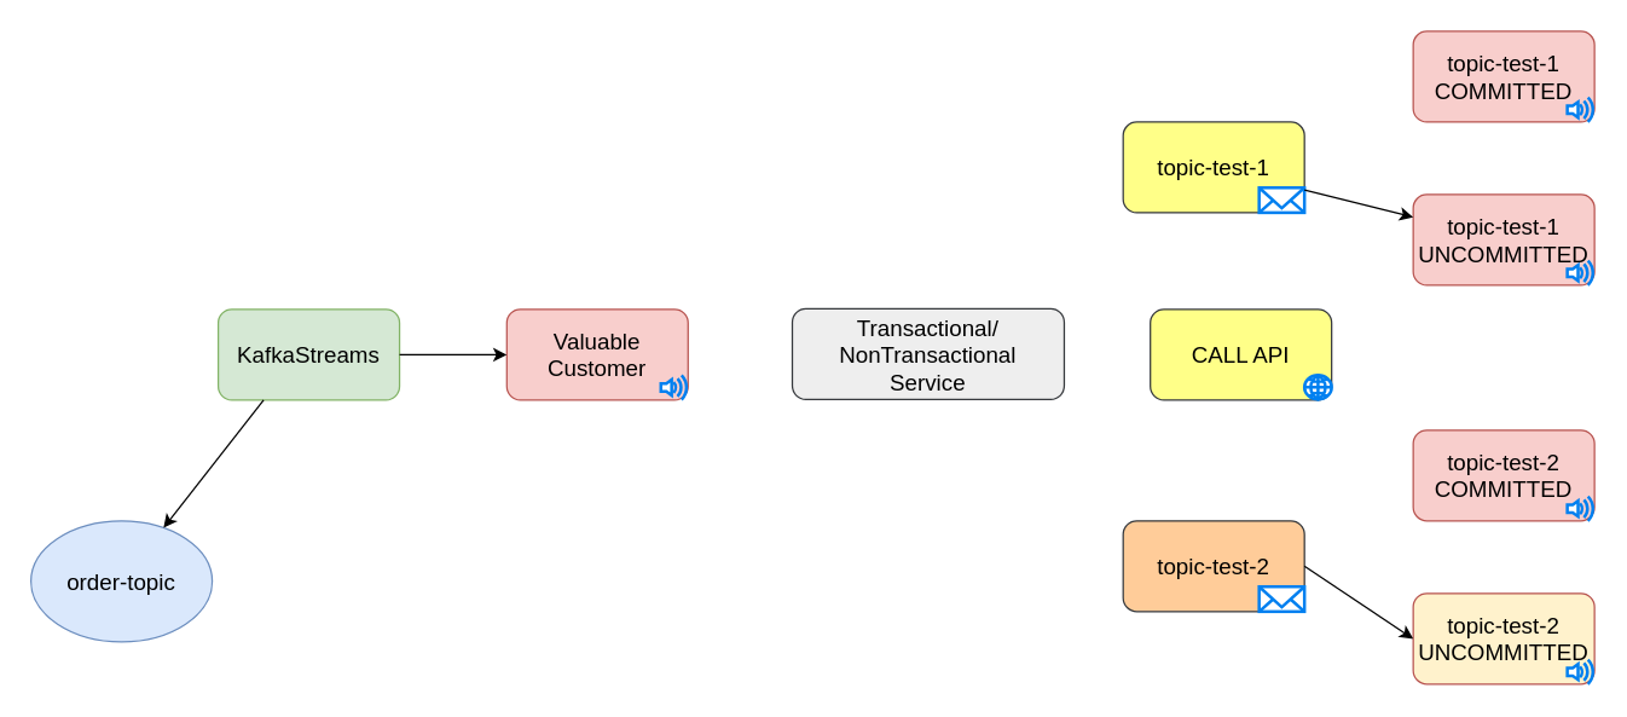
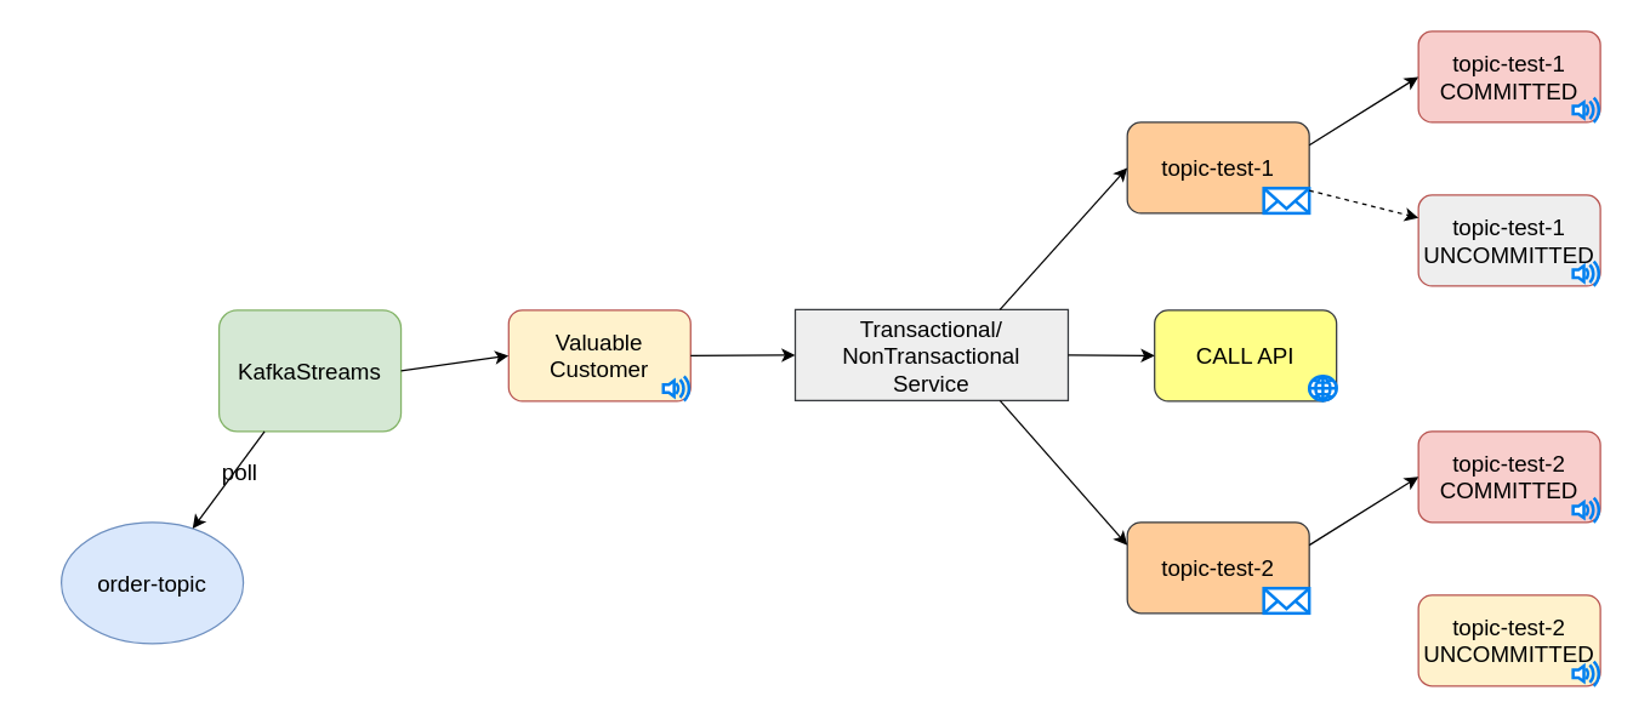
  <mxCell id="0" />
  <mxCell id="1" parent="0" />
- <mxCell id="2" value="KafkaStreams" style="rounded=1;whiteSpace=wrap;html=1;fillColor=#d5e8d4;strokeColor=#82b366;fontSize=15;" vertex="1" parent="1"><mxGeometry x="144" y="204" width="120" height="60" as="geometry" /></mxCell>
- <mxCell id="3" value="order-topic" style="ellipse;whiteSpace=wrap;html=1;fillColor=#dae8fc;strokeColor=#6c8ebf;fontSize=15;" vertex="1" parent="1"><mxGeometry x="20" y="344" width="120" height="80" as="geometry" /></mxCell>
+ <mxCell id="2" value="KafkaStreams" style="rounded=1;whiteSpace=wrap;html=1;fillColor=#d5e8d4;strokeColor=#82b366;fontSize=15;" vertex="1" parent="1"><mxGeometry x="144" y="204" width="120" height="80" as="geometry" /></mxCell>
+ <mxCell id="3" value="order-topic" style="ellipse;whiteSpace=wrap;html=1;fillColor=#dae8fc;strokeColor=#6c8ebf;fontSize=15;" vertex="1" parent="1"><mxGeometry x="40" y="344" width="120" height="80" as="geometry" /></mxCell>
  <mxCell id="4" value="" style="endArrow=classic;html=1;rounded=0;exitX=0.25;exitY=1;exitDx=0;exitDy=0;" edge="1" parent="1" source="2" target="3"><mxGeometry width="50" height="50" relative="1" as="geometry"><mxPoint x="264" y="394" as="sourcePoint" /><mxPoint x="314" y="344" as="targetPoint" /></mxGeometry></mxCell>
- <mxCell id="6" value="Valuable&lt;br&gt;Customer" style="rounded=1;whiteSpace=wrap;html=1;fillColor=#f8cecc;strokeColor=#b85450;fontSize=15;labelBorderColor=none;glass=0;shadow=0;sketch=0;" vertex="1" parent="1"><mxGeometry x="335" y="204" width="120" height="60" as="geometry" /></mxCell>
+ <mxCell id="5" value="poll" style="text;html=1;strokeColor=none;fillColor=none;align=center;verticalAlign=middle;whiteSpace=wrap;rounded=0;fontSize=15;" vertex="1" parent="1"><mxGeometry x="128" y="296" width="60" height="30" as="geometry" /></mxCell>
+ <mxCell id="6" value="Valuable&lt;br&gt;Customer" style="rounded=1;whiteSpace=wrap;html=1;fillColor=#fff2cc;strokeColor=#b85450;fontSize=15;labelBorderColor=none;glass=0;shadow=0;sketch=0;" vertex="1" parent="1"><mxGeometry x="335" y="204" width="120" height="60" as="geometry" /></mxCell>
  <mxCell id="7" value="" style="endArrow=classic;html=1;rounded=0;fontSize=15;entryX=0;entryY=0.5;entryDx=0;entryDy=0;exitX=1;exitY=0.5;exitDx=0;exitDy=0;" edge="1" parent="1" source="2" target="6"><mxGeometry width="50" height="50" relative="1" as="geometry"><mxPoint x="344" y="262" as="sourcePoint" /><mxPoint x="394" y="212" as="targetPoint" /></mxGeometry></mxCell>
  <mxCell id="8" value="" style="html=1;verticalLabelPosition=bottom;align=center;labelBackgroundColor=#ffffff;verticalAlign=top;strokeWidth=2;strokeColor=#0080F0;shadow=0;dashed=0;shape=mxgraph.ios7.icons.volume_2;pointerEvents=1;glass=0;labelBorderColor=none;sketch=0;fontSize=15;" vertex="1" parent="1"><mxGeometry x="437" y="247.6" width="18" height="16.2" as="geometry" /></mxCell>
- <mxCell id="9" value="topic-test-1" style="rounded=1;whiteSpace=wrap;html=1;shadow=0;glass=0;labelBorderColor=none;sketch=0;fontSize=15;fillColor=#ffff88;strokeColor=#36393d;" vertex="1" parent="1"><mxGeometry x="743" y="80" width="120" height="60" as="geometry" /></mxCell>
+ <mxCell id="9" value="topic-test-1" style="rounded=1;whiteSpace=wrap;html=1;shadow=0;glass=0;labelBorderColor=none;sketch=0;fontSize=15;fillColor=#ffcc99;strokeColor=#36393d;" vertex="1" parent="1"><mxGeometry x="743" y="80" width="120" height="60" as="geometry" /></mxCell>
  <mxCell id="10" value="topic-test-2" style="rounded=1;whiteSpace=wrap;html=1;shadow=0;glass=0;labelBorderColor=none;sketch=0;fontSize=15;fillColor=#ffcc99;strokeColor=#36393d;" vertex="1" parent="1"><mxGeometry x="743" y="344" width="120" height="60" as="geometry" /></mxCell>
  <mxCell id="11" value="CALL API" style="rounded=1;whiteSpace=wrap;html=1;shadow=0;glass=0;labelBorderColor=none;sketch=0;fontSize=15;fillColor=#ffff88;strokeColor=#36393d;" vertex="1" parent="1"><mxGeometry x="761" y="204" width="120" height="60" as="geometry" /></mxCell>
  <mxCell id="12" value="" style="html=1;verticalLabelPosition=bottom;align=center;labelBackgroundColor=#ffffff;verticalAlign=top;strokeWidth=2;strokeColor=#0080F0;shadow=0;dashed=0;shape=mxgraph.ios7.icons.globe;glass=0;labelBorderColor=none;sketch=0;fontSize=15;" vertex="1" parent="1"><mxGeometry x="863" y="247.6" width="18" height="16" as="geometry" /></mxCell>
  <mxCell id="13" value="" style="html=1;verticalLabelPosition=bottom;align=center;labelBackgroundColor=#ffffff;verticalAlign=top;strokeWidth=2;strokeColor=#0080F0;shadow=0;dashed=0;shape=mxgraph.ios7.icons.mail;glass=0;labelBorderColor=none;sketch=0;fontSize=15;" vertex="1" parent="1"><mxGeometry x="833" y="123.5" width="30" height="16.5" as="geometry" /></mxCell>
  <mxCell id="14" value="" style="html=1;verticalLabelPosition=bottom;align=center;labelBackgroundColor=#ffffff;verticalAlign=top;strokeWidth=2;strokeColor=#0080F0;shadow=0;dashed=0;shape=mxgraph.ios7.icons.mail;glass=0;labelBorderColor=none;sketch=0;fontSize=15;" vertex="1" parent="1"><mxGeometry x="833" y="387.5" width="30" height="16.5" as="geometry" /></mxCell>
  <mxCell id="15" value="topic-test-1&lt;br&gt;COMMITTED" style="rounded=1;whiteSpace=wrap;html=1;fillColor=#f8cecc;strokeColor=#b85450;fontSize=15;labelBorderColor=none;glass=0;shadow=0;sketch=0;" vertex="1" parent="1"><mxGeometry x="935" y="20" width="120" height="60" as="geometry" /></mxCell>
- <mxCell id="16" value="topic-test-1&lt;br&gt;UNCOMMITTED" style="rounded=1;whiteSpace=wrap;html=1;fillColor=#f8cecc;strokeColor=#b85450;fontSize=15;labelBorderColor=none;glass=0;shadow=0;sketch=0;" vertex="1" parent="1"><mxGeometry x="935" y="128" width="120" height="60" as="geometry" /></mxCell>
+ <mxCell id="16" value="topic-test-1&lt;br&gt;UNCOMMITTED" style="rounded=1;whiteSpace=wrap;html=1;fillColor=#eeeeee;strokeColor=#b85450;fontSize=15;labelBorderColor=none;glass=0;shadow=0;sketch=0;" vertex="1" parent="1"><mxGeometry x="935" y="128" width="120" height="60" as="geometry" /></mxCell>
  <mxCell id="17" value="topic-test-2&lt;br&gt;COMMITTED" style="rounded=1;whiteSpace=wrap;html=1;fillColor=#f8cecc;strokeColor=#b85450;fontSize=15;labelBorderColor=none;glass=0;shadow=0;sketch=0;" vertex="1" parent="1"><mxGeometry x="935" y="284" width="120" height="60" as="geometry" /></mxCell>
  <mxCell id="18" value="topic-test-2&lt;br&gt;UNCOMMITTED" style="rounded=1;whiteSpace=wrap;html=1;fillColor=#fff2cc;strokeColor=#b85450;fontSize=15;labelBorderColor=none;glass=0;shadow=0;sketch=0;" vertex="1" parent="1"><mxGeometry x="935" y="392" width="120" height="60" as="geometry" /></mxCell>
- <mxCell id="20" value="" style="endArrow=classic;html=1;rounded=0;fontSize=15;entryX=0;entryY=0.25;entryDx=0;entryDy=0;exitX=1;exitY=0.75;exitDx=0;exitDy=0;" edge="1" parent="1" source="9" target="16"><mxGeometry width="50" height="50" relative="1" as="geometry"><mxPoint x="875" y="107" as="sourcePoint" /><mxPoint x="947" y="62" as="targetPoint" /></mxGeometry></mxCell>
- <mxCell id="22" value="" style="endArrow=classic;html=1;rounded=0;fontSize=15;exitX=1;exitY=0.5;exitDx=0;exitDy=0;entryX=0;entryY=0.5;entryDx=0;entryDy=0;" edge="1" parent="1" source="10" target="18"><mxGeometry width="50" height="50" relative="1" as="geometry"><mxPoint x="827" y="538" as="sourcePoint" /><mxPoint x="877" y="488" as="targetPoint" /></mxGeometry></mxCell>
+ <mxCell id="19" value="" style="endArrow=classic;html=1;rounded=0;fontSize=15;entryX=0;entryY=0.5;entryDx=0;entryDy=0;exitX=1;exitY=0.25;exitDx=0;exitDy=0;" edge="1" parent="1" source="9" target="15"><mxGeometry width="50" height="50" relative="1" as="geometry"><mxPoint x="815" y="82" as="sourcePoint" /><mxPoint x="865" y="32" as="targetPoint" /></mxGeometry></mxCell>
+ <mxCell id="20" value="" style="endArrow=classic;html=1;rounded=0;fontSize=15;entryX=0;entryY=0.25;entryDx=0;entryDy=0;exitX=1;exitY=0.75;exitDx=0;exitDy=0;dashed=1;" edge="1" parent="1" source="9" target="16"><mxGeometry width="50" height="50" relative="1" as="geometry"><mxPoint x="875" y="107" as="sourcePoint" /><mxPoint x="947" y="62" as="targetPoint" /></mxGeometry></mxCell>
+ <mxCell id="21" value="" style="endArrow=classic;html=1;rounded=0;fontSize=15;entryX=0;entryY=0.5;entryDx=0;entryDy=0;exitX=1;exitY=0.25;exitDx=0;exitDy=0;" edge="1" parent="1" source="10" target="17"><mxGeometry width="50" height="50" relative="1" as="geometry"><mxPoint x="875" y="370" as="sourcePoint" /><mxPoint x="925" y="320" as="targetPoint" /></mxGeometry></mxCell>
  <mxCell id="23" value="" style="html=1;verticalLabelPosition=bottom;align=center;labelBackgroundColor=#ffffff;verticalAlign=top;strokeWidth=2;strokeColor=#0080F0;shadow=0;dashed=0;shape=mxgraph.ios7.icons.volume_2;pointerEvents=1;glass=0;labelBorderColor=none;sketch=0;fontSize=15;" vertex="1" parent="1"><mxGeometry x="1037" y="63.8" width="18" height="16.2" as="geometry" /></mxCell>
  <mxCell id="24" value="" style="html=1;verticalLabelPosition=bottom;align=center;labelBackgroundColor=#ffffff;verticalAlign=top;strokeWidth=2;strokeColor=#0080F0;shadow=0;dashed=0;shape=mxgraph.ios7.icons.volume_2;pointerEvents=1;glass=0;labelBorderColor=none;sketch=0;fontSize=15;" vertex="1" parent="1"><mxGeometry x="1037" y="171.8" width="18" height="16.2" as="geometry" /></mxCell>
  <mxCell id="25" value="" style="html=1;verticalLabelPosition=bottom;align=center;labelBackgroundColor=#ffffff;verticalAlign=top;strokeWidth=2;strokeColor=#0080F0;shadow=0;dashed=0;shape=mxgraph.ios7.icons.volume_2;pointerEvents=1;glass=0;labelBorderColor=none;sketch=0;fontSize=15;" vertex="1" parent="1"><mxGeometry x="1037" y="327.8" width="18" height="16.2" as="geometry" /></mxCell>
  <mxCell id="26" value="" style="html=1;verticalLabelPosition=bottom;align=center;labelBackgroundColor=#ffffff;verticalAlign=top;strokeWidth=2;strokeColor=#0080F0;shadow=0;dashed=0;shape=mxgraph.ios7.icons.volume_2;pointerEvents=1;glass=0;labelBorderColor=none;sketch=0;fontSize=15;" vertex="1" parent="1"><mxGeometry x="1037" y="435.8" width="18" height="16.2" as="geometry" /></mxCell>
- <mxCell id="27" value="Transactional/&lt;br&gt;NonTransactional&lt;br&gt;Service" style="rounded=1;whiteSpace=wrap;html=1;fillColor=#eeeeee;strokeColor=#36393d;fontSize=15;labelBorderColor=none;glass=0;shadow=0;sketch=0;" vertex="1" parent="1"><mxGeometry x="524" y="203.6" width="180" height="60" as="geometry" /></mxCell>
+ <mxCell id="27" value="Transactional/&lt;br&gt;NonTransactional&lt;br&gt;Service" style="whiteSpace=wrap;html=1;fillColor=#eeeeee;strokeColor=#36393d;fontSize=15;labelBorderColor=none;glass=0;shadow=0;sketch=0;rounded=0;" vertex="1" parent="1"><mxGeometry x="524" y="203.6" width="180" height="60" as="geometry" /></mxCell>
+ <mxCell id="28" value="" style="endArrow=classic;html=1;rounded=0;fontSize=15;entryX=0;entryY=0.5;entryDx=0;entryDy=0;exitX=1;exitY=0.5;exitDx=0;exitDy=0;" edge="1" parent="1" source="6" target="27"><mxGeometry width="50" height="50" relative="1" as="geometry"><mxPoint x="464" y="214" as="sourcePoint" /><mxPoint x="514" y="164" as="targetPoint" /></mxGeometry></mxCell>
+ <mxCell id="29" value="" style="endArrow=classic;html=1;rounded=0;fontSize=15;entryX=0;entryY=0.5;entryDx=0;entryDy=0;exitX=0.75;exitY=0;exitDx=0;exitDy=0;" edge="1" parent="1" source="27" target="9"><mxGeometry width="50" height="50" relative="1" as="geometry"><mxPoint x="608" y="190" as="sourcePoint" /><mxPoint x="658" y="140" as="targetPoint" /></mxGeometry></mxCell>
+ <mxCell id="30" value="" style="endArrow=classic;html=1;rounded=0;fontSize=15;entryX=0;entryY=0.25;entryDx=0;entryDy=0;exitX=0.75;exitY=1;exitDx=0;exitDy=0;" edge="1" parent="1" source="27" target="10"><mxGeometry width="50" height="50" relative="1" as="geometry"><mxPoint x="671" y="215.6" as="sourcePoint" /><mxPoint x="755" y="122" as="targetPoint" /></mxGeometry></mxCell>
+ <mxCell id="31" value="" style="endArrow=classic;html=1;rounded=0;fontSize=15;entryX=0;entryY=0.5;entryDx=0;entryDy=0;exitX=1;exitY=0.5;exitDx=0;exitDy=0;" edge="1" parent="1" source="27" target="11"><mxGeometry width="50" height="50" relative="1" as="geometry"><mxPoint x="596" y="370" as="sourcePoint" /><mxPoint x="646" y="320" as="targetPoint" /></mxGeometry></mxCell>
